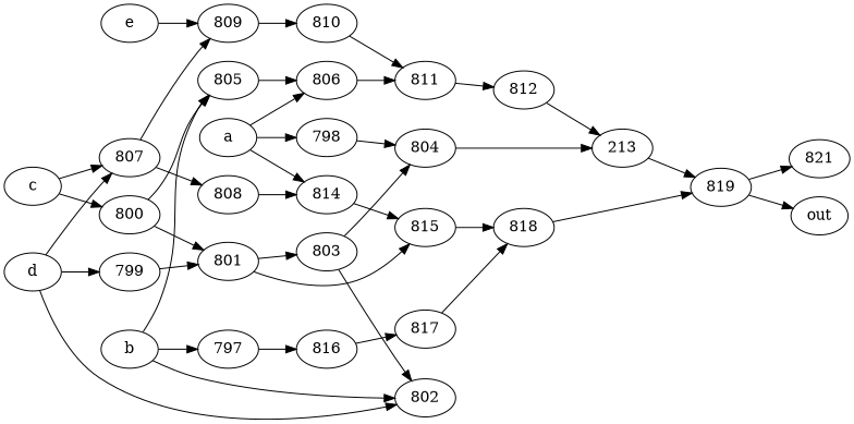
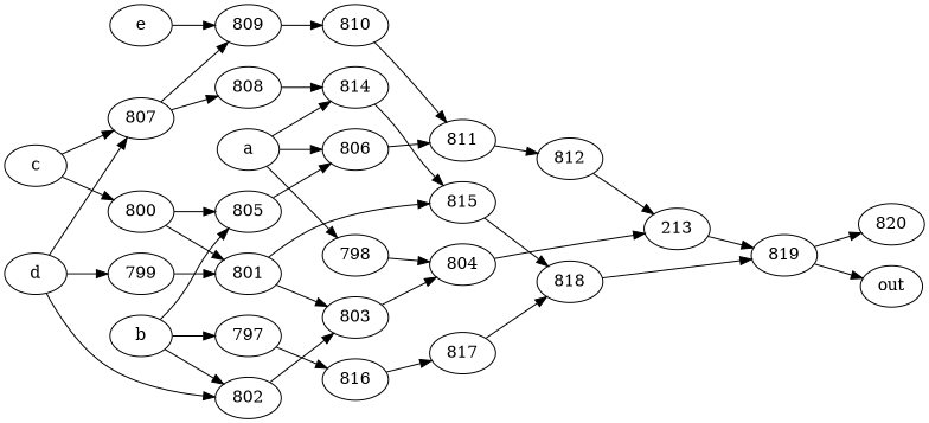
  strict digraph {
    rankdir=LR
    a
    798
    806
    814
    804
    811
    815
    n8 [label=213]
    812
    818
    819
-   820 [label=821]
+   820
    out
    b
    797
    802
    805
    816
    803
    817
    c
    800
    807
    801
    808
    809
    810
    d
    799
    e
    a -> 798
    a -> 806
    a -> 814
    798 -> 804
    806 -> 811
    814 -> 815
    804 -> n8
    811 -> 812
    815 -> 818
    n8 -> 819
    812 -> n8
    818 -> 819
    819 -> 820
    819 -> out
    b -> 797
    b -> 802
    b -> 805
    797 -> 816
-   803 -> 802
+   802 -> 803
    805 -> 806
    816 -> 817
    803 -> 804
    817 -> 818
    c -> 800
    c -> 807
    800 -> 805
    800 -> 801
    807 -> 808
    807 -> 809
    801 -> 815
    801 -> 803
    808 -> 814
    809 -> 810
    810 -> 811
    d -> 802
    d -> 807
    d -> 799
    799 -> 801
    e -> 809
  }
